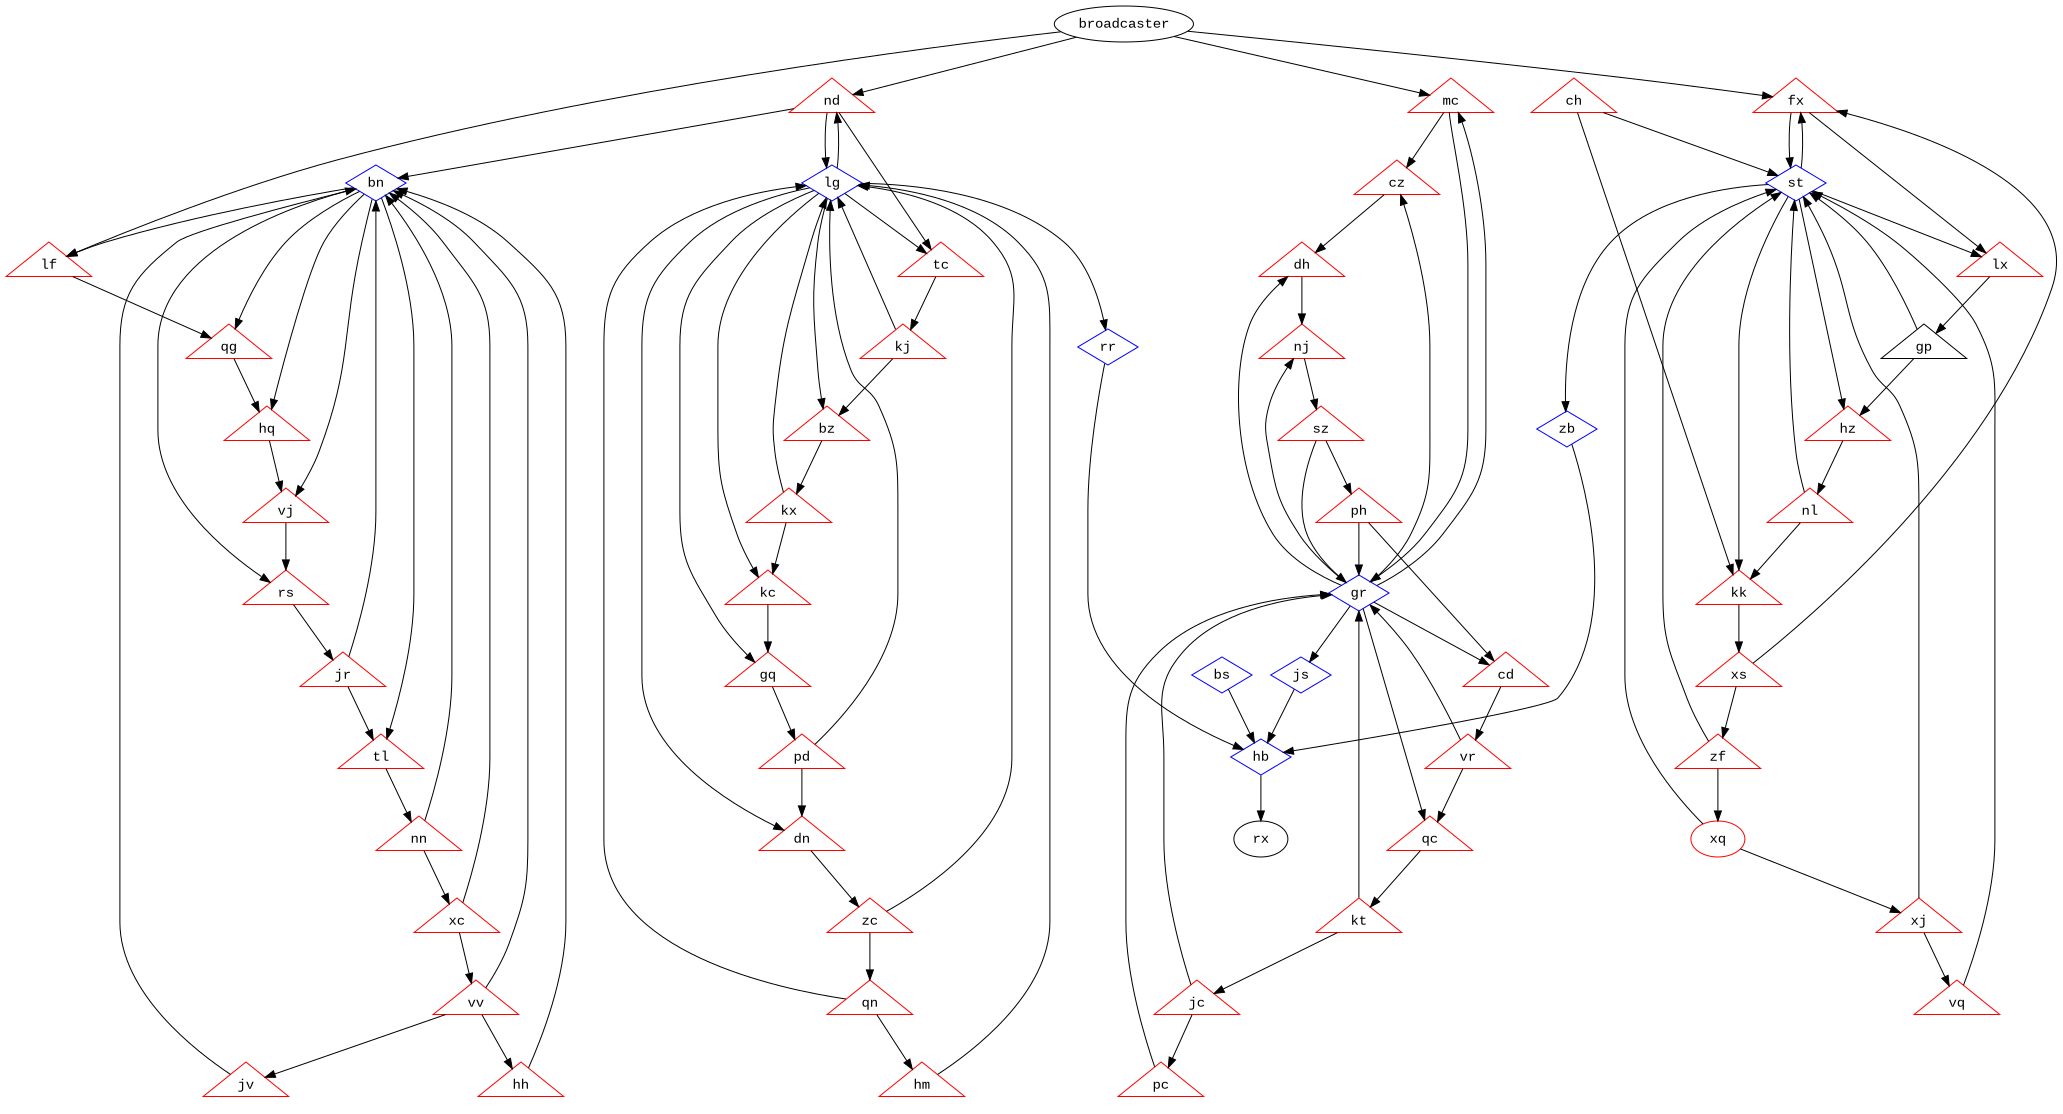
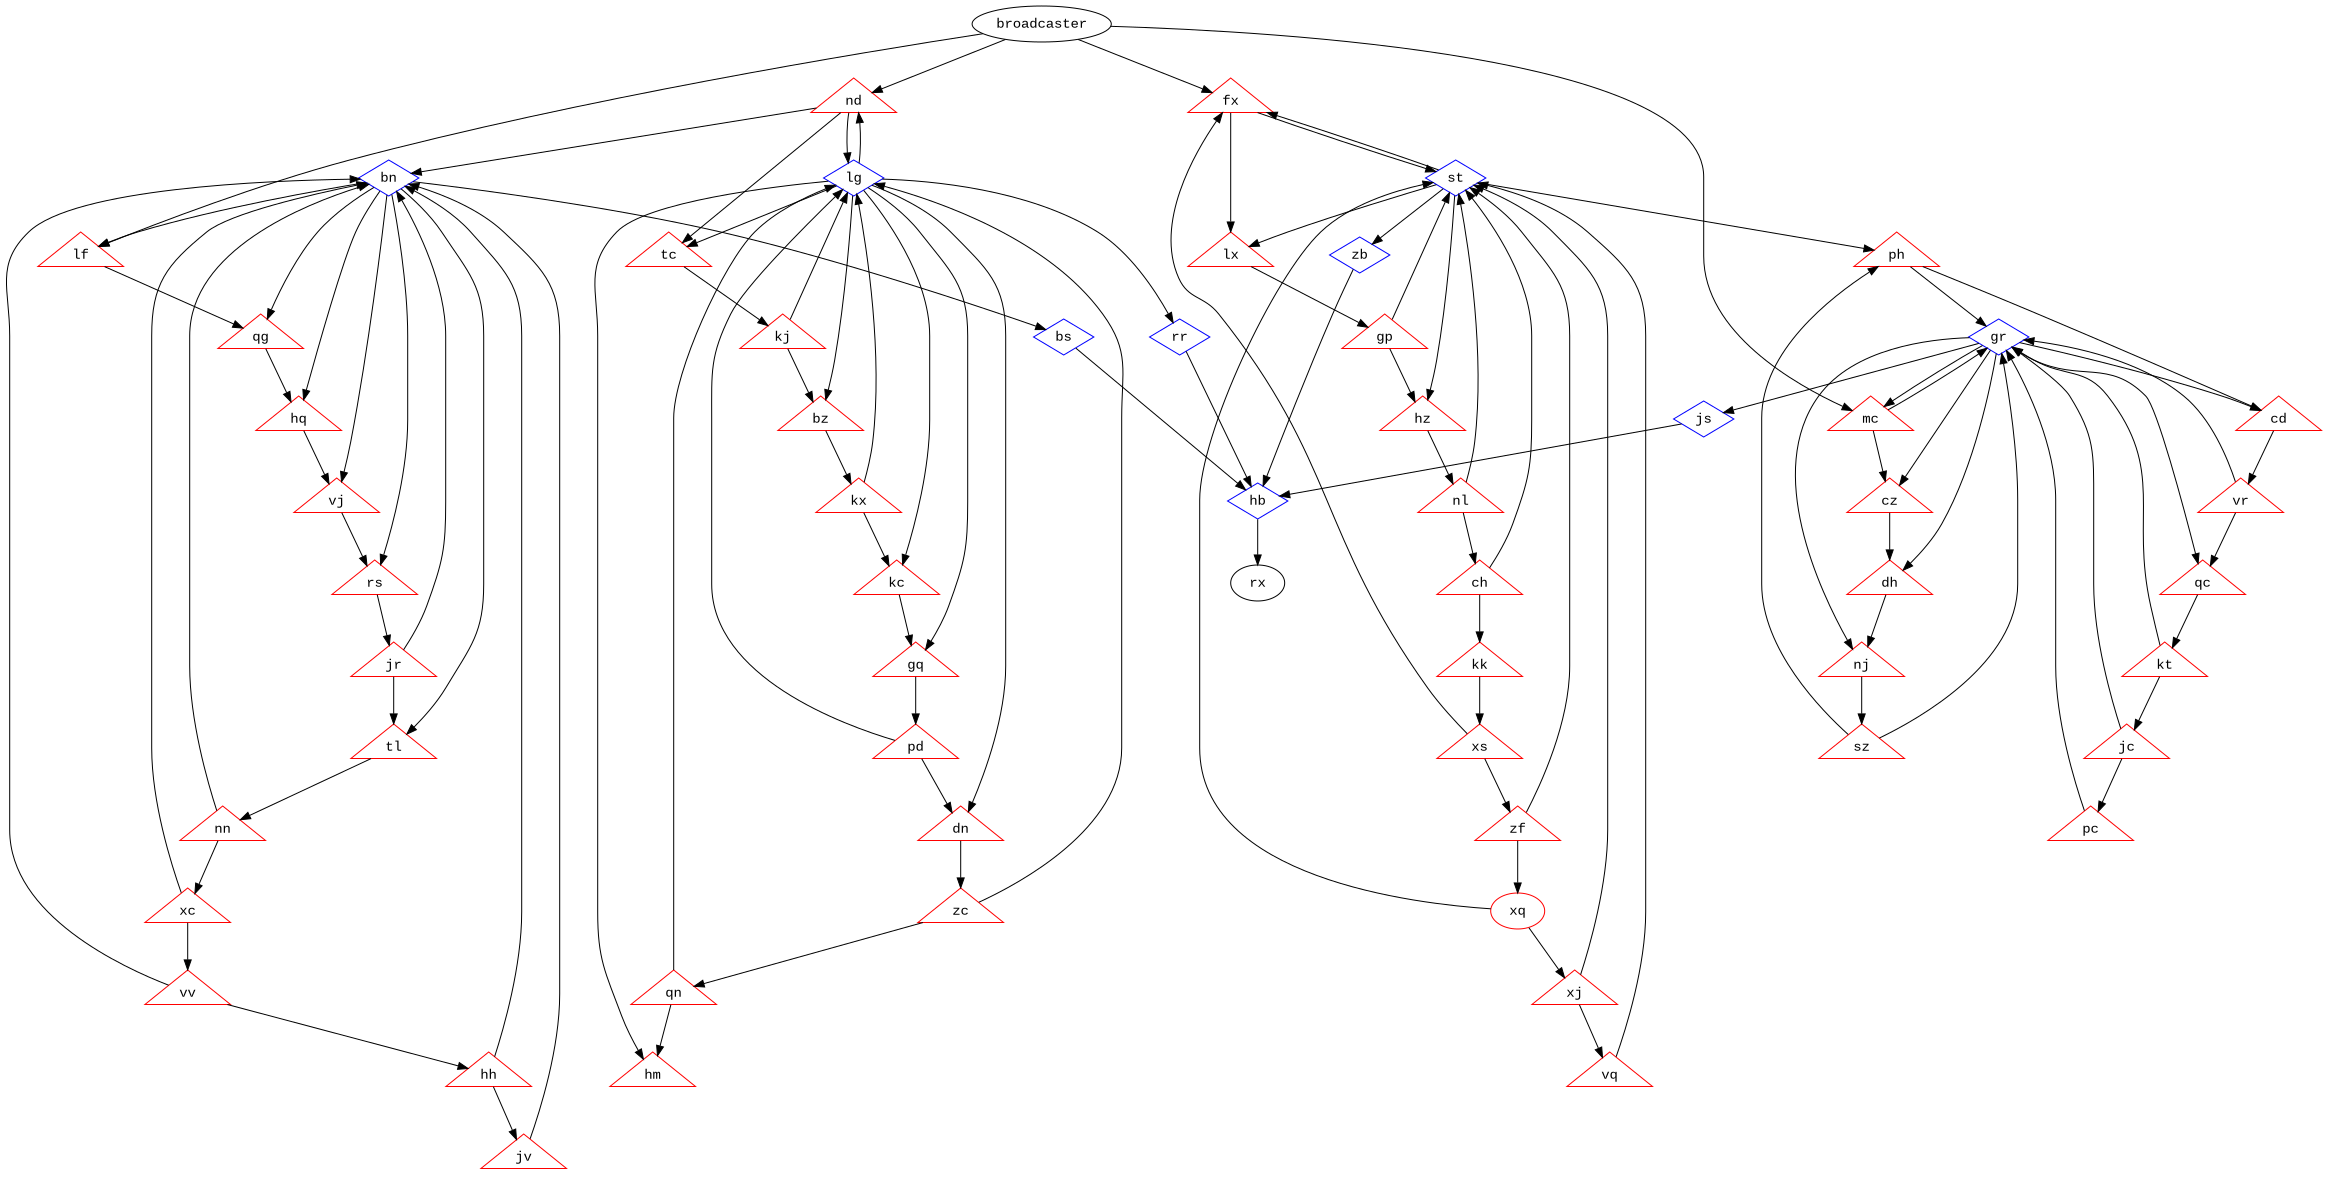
  digraph {
    fontname="Liberation Mono"
    node [color=red fontname="Liberation Mono" shape=triangle]
    edge [fontname="Liberation Mono"]
    bn [color=blue shape=diamond]
    qg
    hq
    rs
    lf
    bs [color=blue shape=diamond]
    vj
    tl
    jr
    hb [color=blue shape=diamond]
    nn
    rx [color="" shape=""]
    xc
    broadcaster [color="" shape=""]
    nd
    fx
    mc
    lg [color=blue shape=diamond]
    tc
    st [color=blue shape=diamond]
    lx
    cz
    gr [color=blue shape=diamond]
    bz
    kc
    dn
    gq
    rr [color=blue shape=diamond]
    kj
    kk
    hz
    zb [color=blue shape=diamond]
-   gp [color=black]
+   gp
    dh
    cd
    qc
    nj
    js [color=blue shape=diamond]
    kx
    vr
    kt
    ch
    xs
    nl
    zf
    sz
    ph
    zc
    qn
    hm
    pd
    jc
    hh
    jv
    pc
    xq [shape=ellipse]
    vv
    vq
    xj
    bn -> qg
    bn -> hq
    bn -> rs
    bn -> lf
+   bn -> bs
    bn -> vj
    bn -> tl
    qg -> hq
    hq -> vj
    rs -> jr
    lf -> qg
    bs -> hb
    vj -> rs
    tl -> nn
    jr -> bn
    jr -> tl
    hb -> rx
    nn -> bn
    nn -> xc
    xc -> bn
    xc -> vv
    broadcaster -> lf
    broadcaster -> nd
    broadcaster -> fx
    broadcaster -> mc
    nd -> bn
    nd -> lg
    nd -> tc
    fx -> st
    fx -> lx
    mc -> cz
    mc -> gr
    lg -> nd
    lg -> tc
    lg -> bz
    lg -> kc
    lg -> dn
    lg -> gq
    lg -> rr
    tc -> kj
    st -> fx
    st -> lx
-   st -> kk
+   st -> ph
    st -> hz
    st -> zb
    lx -> gp
    cz -> dh
    gr -> mc
    gr -> cz
    gr -> dh
    gr -> cd
    gr -> qc
    gr -> nj
    gr -> js
    bz -> kx
    kc -> gq
    dn -> zc
    gq -> pd
    rr -> hb
    kj -> lg
    kj -> bz
    kk -> xs
    hz -> nl
    zb -> hb
    gp -> st
    gp -> hz
    dh -> nj
    cd -> vr
    qc -> kt
    nj -> sz
    js -> hb
    kx -> lg
    kx -> kc
    vr -> gr
    vr -> qc
    kt -> gr
    kt -> jc
    ch -> st
    ch -> kk
    xs -> fx
    xs -> zf
    nl -> st
-   nl -> kk
+   nl -> ch
    zf -> st
    zf -> xq
    sz -> gr
    sz -> ph
    ph -> gr
    ph -> cd
    zc -> lg
    zc -> qn
    qn -> lg
    qn -> hm
-   hm -> lg
+   lg -> hm
    pd -> lg
    pd -> dn
    jc -> gr
    jc -> pc
    hh -> bn
-   vv -> jv
+   hh -> jv
    jv -> bn
    pc -> gr
    xq -> st
    xq -> xj
    vv -> bn
    vv -> hh
    vq -> st
    xj -> st
    xj -> vq
  }
